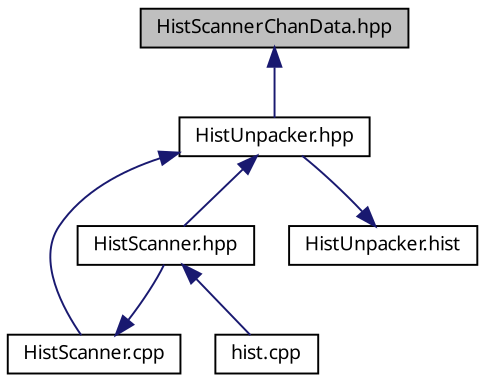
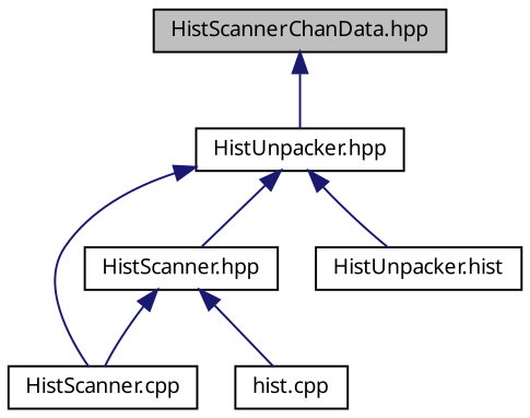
  digraph {
    fontname="Noto Sans"
    node [color=black fillcolor=white fontname="Noto Sans" fontsize=10 shape=record style=filled]
    edge [color=midnightblue dir=back fontname="Noto Sans" fontsize=10 labelfontname=Helvetica labelfontsize=10 style=solid]
    n1 [fillcolor=grey75 fontcolor=black height=0.2 label="HistScannerChanData.hpp" width=0.4]
    n2 [height=0.2 label="HistUnpacker.hpp" width=0.4]
    n3 [height=0.2 label="HistScanner.hpp" width=0.4]
    n4 [height=0.2 label="HistScanner.cpp" width=0.4]
    n5 [height=0.2 label="HistUnpacker.hist" width=0.4]
    n6 [height=0.2 label="hist.cpp" width=0.4]
    n1 -> n2
    n2 -> n3
    n2 -> n4
-   n5 -> n2
-   n4 -> n3
+   n2 -> n5
+   n3 -> n4
    n3 -> n6
  }
